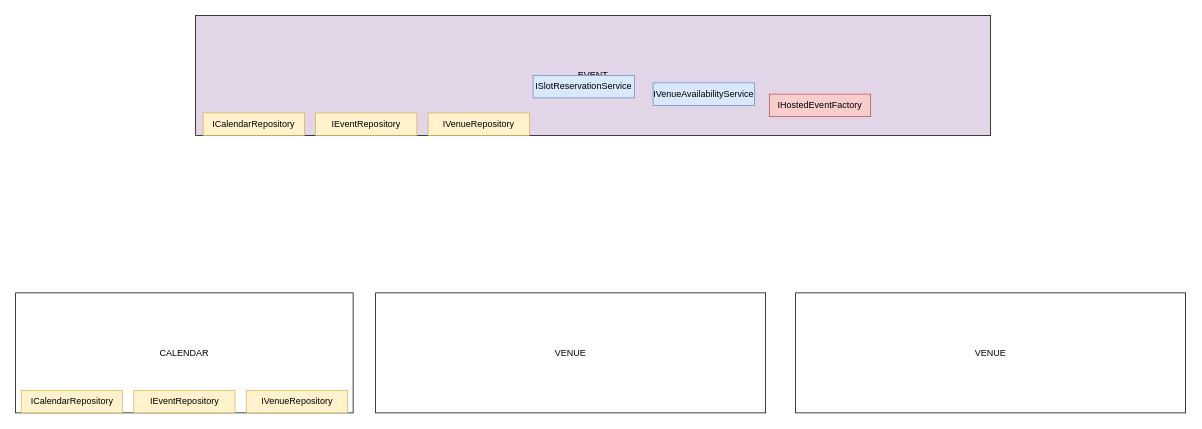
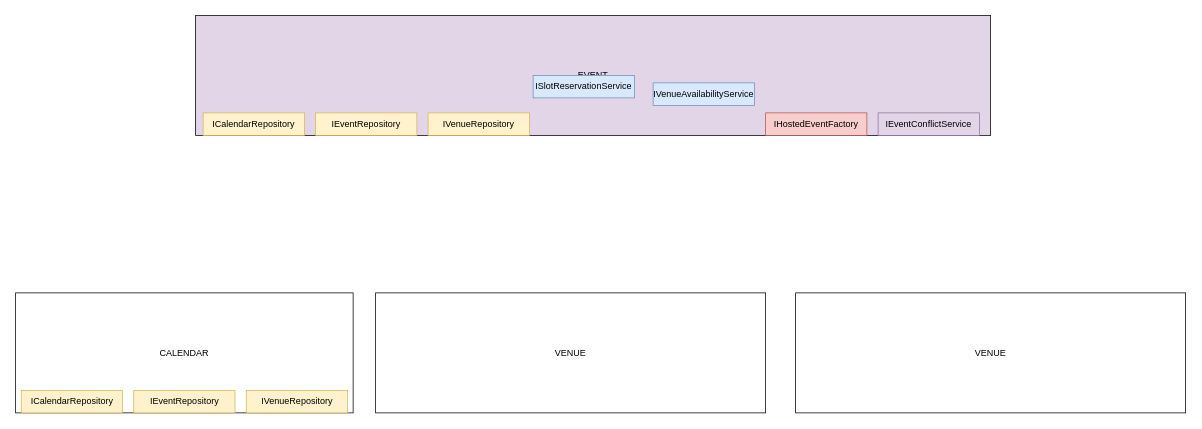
  <mxCell id="0" />
  <mxCell id="1" parent="0" />
  <mxCell id="2" value="CALENDAR" style="rounded=0;whiteSpace=wrap;html=1;" parent="1" vertex="1"><mxGeometry x="20" y="390" width="450" height="160" as="geometry" /></mxCell>
  <mxCell id="3" value="ICalendarRepository" style="text;html=1;align=center;verticalAlign=middle;whiteSpace=wrap;rounded=0;fillColor=#fff2cc;strokeColor=#d6b656;" parent="1" vertex="1"><mxGeometry x="27.5" y="520" width="135" height="30" as="geometry" /></mxCell>
  <mxCell id="4" value="IEventRepository" style="text;html=1;align=center;verticalAlign=middle;whiteSpace=wrap;rounded=0;fillColor=#fff2cc;strokeColor=#d6b656;" parent="1" vertex="1"><mxGeometry x="177.5" y="520" width="135" height="30" as="geometry" /></mxCell>
  <mxCell id="5" value="IVenueRepository" style="text;html=1;align=center;verticalAlign=middle;whiteSpace=wrap;rounded=0;fillColor=#fff2cc;strokeColor=#d6b656;rotation=0;" parent="1" vertex="1"><mxGeometry x="327.5" y="520" width="135" height="30" as="geometry" /></mxCell>
  <mxCell id="6" value="EVENT" style="rounded=0;whiteSpace=wrap;html=1;fillColor=#e1d5e7;" parent="1" vertex="1"><mxGeometry x="260" y="20" width="1060" height="160" as="geometry" /></mxCell>
  <mxCell id="7" value="ICalendarRepository" style="text;html=1;align=center;verticalAlign=middle;whiteSpace=wrap;rounded=0;fillColor=#fff2cc;strokeColor=#d6b656;" parent="1" vertex="1"><mxGeometry x="270" y="150" width="135" height="30" as="geometry" /></mxCell>
  <mxCell id="8" value="IEventRepository" style="text;html=1;align=center;verticalAlign=middle;whiteSpace=wrap;rounded=0;fillColor=#fff2cc;strokeColor=#d6b656;" parent="1" vertex="1"><mxGeometry x="420" y="150" width="135" height="30" as="geometry" /></mxCell>
  <mxCell id="9" value="IVenueRepository" style="text;html=1;align=center;verticalAlign=middle;whiteSpace=wrap;rounded=0;fillColor=#fff2cc;strokeColor=#d6b656;rotation=0;" parent="1" vertex="1"><mxGeometry x="570" y="150" width="135" height="30" as="geometry" /></mxCell>
  <mxCell id="10" value="ISlotReservationService" style="text;html=1;align=center;verticalAlign=middle;whiteSpace=wrap;rounded=0;fillColor=#dae8fc;strokeColor=#6c8ebf;" parent="1" vertex="1"><mxGeometry x="710" y="100" width="135" height="30" as="geometry" /></mxCell>
  <mxCell id="11" value="IVenueAvailabilityService" style="text;html=1;align=center;verticalAlign=middle;whiteSpace=wrap;rounded=0;fillColor=#dae8fc;strokeColor=#6c8ebf;" parent="1" vertex="1"><mxGeometry x="870" y="110" width="135" height="30" as="geometry" /></mxCell>
- <mxCell id="12" value="IHostedEventFactory" style="text;html=1;align=center;verticalAlign=middle;whiteSpace=wrap;rounded=0;fillColor=#f8cecc;strokeColor=#b85450;" parent="1" vertex="1"><mxGeometry x="1025" y="125" width="135" height="30" as="geometry" /></mxCell>
+ <mxCell id="12" value="IHostedEventFactory" style="text;html=1;align=center;verticalAlign=middle;whiteSpace=wrap;rounded=0;fillColor=#f8cecc;strokeColor=#b85450;" parent="1" vertex="1"><mxGeometry x="1020" y="150" width="135" height="30" as="geometry" /></mxCell>
+ <mxCell id="13" value="IEventConflictService" style="text;html=1;align=center;verticalAlign=middle;whiteSpace=wrap;rounded=0;fillColor=#e1d5e7;strokeColor=#9673a6;" parent="1" vertex="1"><mxGeometry x="1170" y="150" width="135" height="30" as="geometry" /></mxCell>
  <mxCell id="14" value="VENUE" style="rounded=0;whiteSpace=wrap;html=1;" parent="1" vertex="1"><mxGeometry x="500" y="390" width="520" height="160" as="geometry" /></mxCell>
  <mxCell id="15" value="VENUE" style="rounded=0;whiteSpace=wrap;html=1;" parent="1" vertex="1"><mxGeometry x="1060" y="390" width="520" height="160" as="geometry" /></mxCell>
